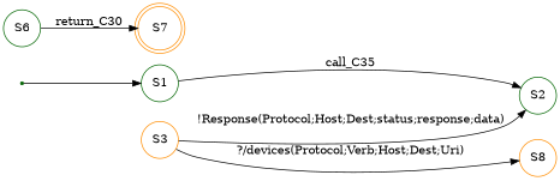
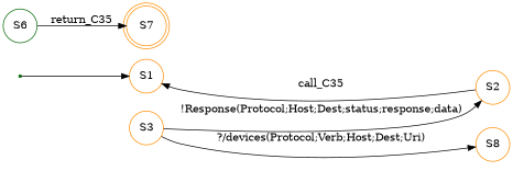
  digraph {
    rankdir=LR
    node [color=darkorange shape=circle]
    S00 [color=darkgreen shape=point]
-   n2 [color=darkgreen label=S1]
-   n3 [color=darkgreen label=S2]
+   n2 [label=S1]
+   n3 [label=S2]
    n4 [label=S3]
    n5 [label=S8]
    n6 [color=darkgreen label=S6]
    n7 [label=S7 shape=doublecircle]
    S00 -> n2
-   n2 -> n3 [label=call_C35]
+   n3 -> n2 [label=call_C35]
    n4 -> n3 [label="!Response(Protocol;Host;Dest;status;response;data)"]
    n4 -> n5 [label="?/devices(Protocol;Verb;Host;Dest;Uri)"]
-   n6 -> n7 [label=return_C30]
+   n6 -> n7 [label=return_C35]
  }
